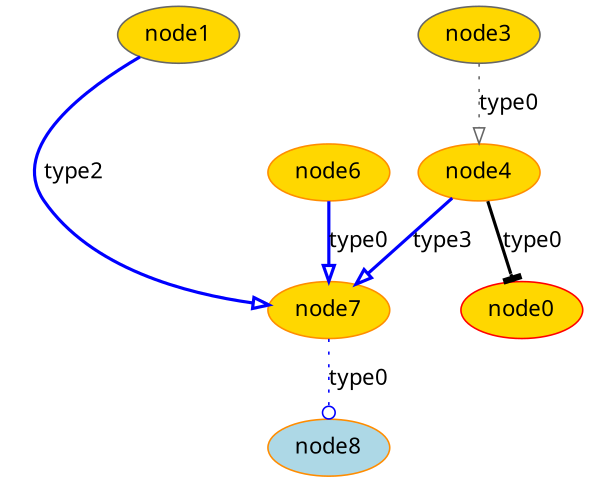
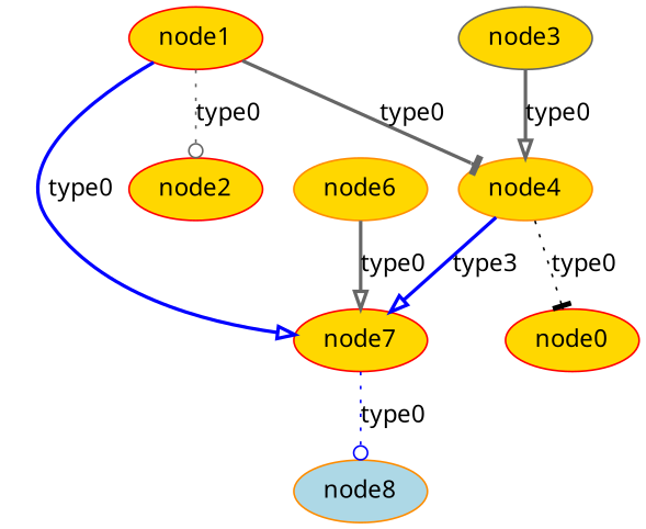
  digraph {
    fontname="Noto Sans"
    node [color=darkorange fillcolor=gold fontname="Noto Sans" style=filled]
    edge [arrowhead=onormal color=gray40 fontname="Noto Sans" style=bold]
-   node1 [color=gray40]
-   node7
+   node1 [color=red]
+   node2 [color=red]
+   node7 [color=red]
    node4
    node8 [fillcolor=lightblue]
    n6 [color=red label=node0]
    node3 [color=gray40]
    node6
-   node1 -> node7 [color=blue label=type2]
+   node1 -> node2 [arrowhead=odot label=type0 style=dotted]
+   node1 -> node7 [color=blue label=type0]
+   node1 -> node4 [arrowhead=tee label=type0]
    node7 -> node8 [arrowhead=odot color=blue label=type0 style=dotted]
    node4 -> node7 [color=blue label=type3]
-   node4 -> n6 [arrowhead=tee color=black label=type0]
-   node3 -> node4 [label=type0 style=dotted]
-   node6 -> node7 [color=blue label=type0]
+   node4 -> n6 [arrowhead=tee color=black label=type0 style=dotted]
+   node3 -> node4 [label=type0]
+   node6 -> node7 [label=type0]
  }
